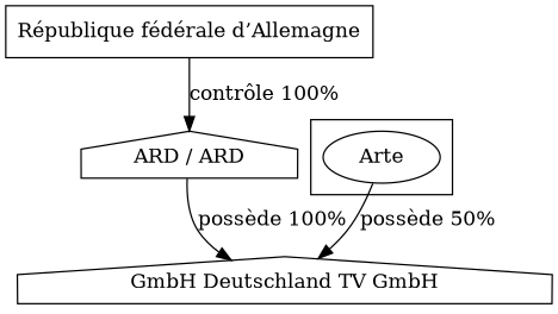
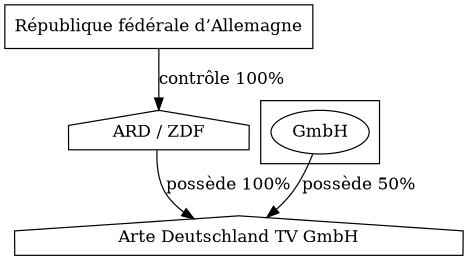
  digraph {
    rankdir=TB
    node [shape=house]
    n1 [label="République fédérale d’Allemagne" shape=box]
-   n2 [label=Arte shape=""]
-   n3 [label="GmbH Deutschland TV GmbH"]
-   n4 [label="ARD / ARD"]
+   n2 [label=GmbH shape=""]
+   n3 [label="Arte Deutschland TV GmbH"]
+   n4 [label="ARD / ZDF"]
    subgraph sub_1 {
      n1
    }
    subgraph cluster_2 {
      n2
    }
    n1 -> n4 [label="contrôle 100%"]
    n2 -> n3 [label="possède 50%"]
    n4 -> n3 [label="possède 100%"]
  }
